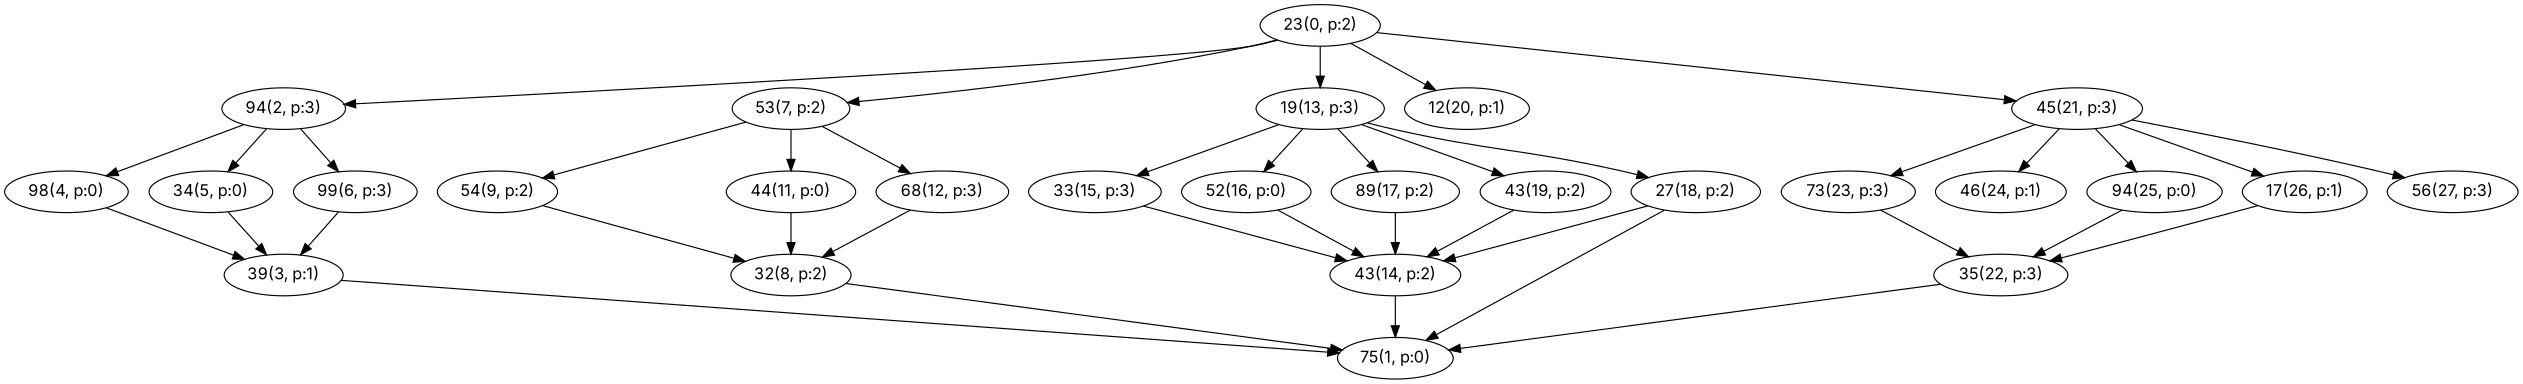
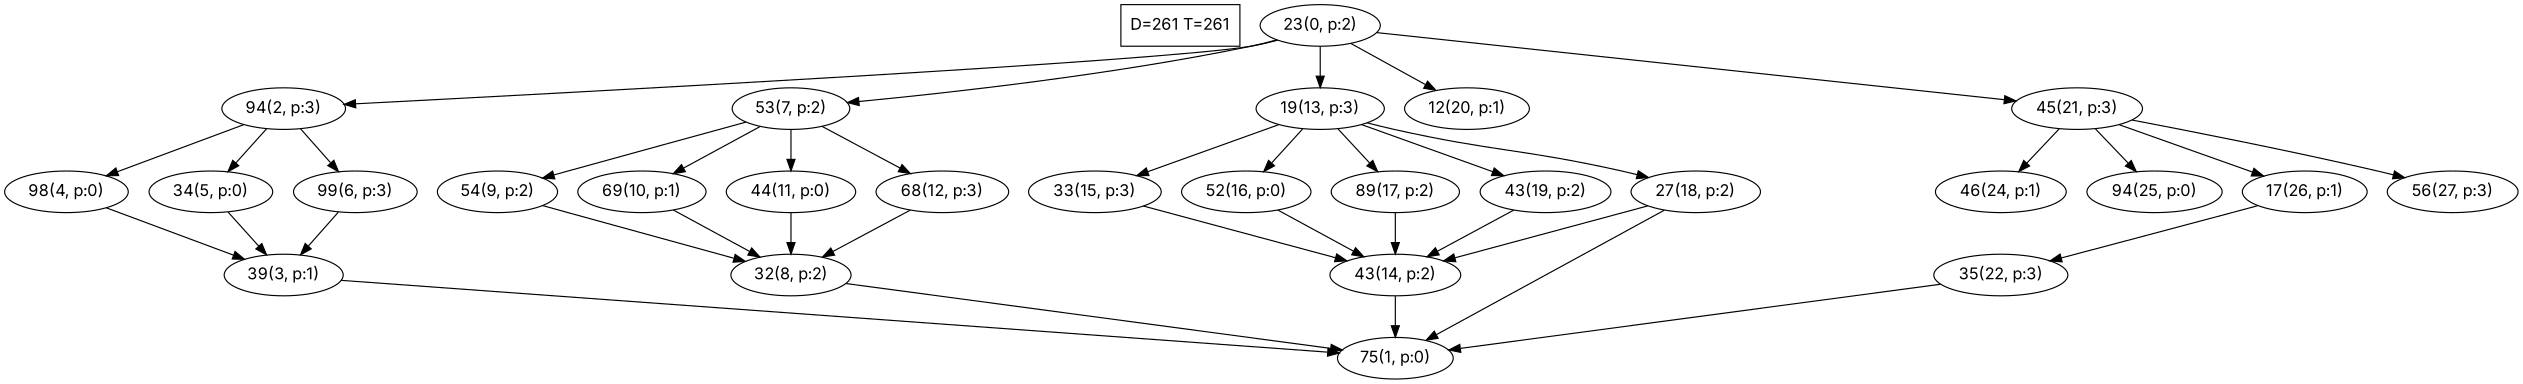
  digraph {
    fontname=Inter
    node [fontname=Inter]
    edge [fontname=Inter]
+   n1 [label="D=261 T=261" shape=box]
    n2 [label="23(0, p:2)"]
    n3 [label="94(2, p:3)"]
    n4 [label="53(7, p:2)"]
    n5 [label="19(13, p:3)"]
    n6 [label="12(20, p:1)"]
    n7 [label="45(21, p:3)"]
    n8 [label="98(4, p:0)"]
    n9 [label="34(5, p:0)"]
    n10 [label="99(6, p:3)"]
    n11 [label="54(9, p:2)"]
+   n12 [label="69(10, p:1)"]
    n13 [label="44(11, p:0)"]
    n14 [label="68(12, p:3)"]
    n15 [label="33(15, p:3)"]
    n16 [label="52(16, p:0)"]
    n17 [label="89(17, p:2)"]
    n18 [label="27(18, p:2)"]
    n19 [label="43(19, p:2)"]
-   n20 [label="73(23, p:3)"]
    n21 [label="46(24, p:1)"]
    n22 [label="94(25, p:0)"]
    n23 [label="17(26, p:1)"]
    n24 [label="56(27, p:3)"]
    n25 [label="75(1, p:0)"]
    n26 [label="39(3, p:1)"]
    n27 [label="32(8, p:2)"]
    n28 [label="43(14, p:2)"]
    n29 [label="35(22, p:3)"]
    n2 -> n3
    n2 -> n4
    n2 -> n5
    n2 -> n6
    n2 -> n7
    n3 -> n8
    n3 -> n9
    n3 -> n10
    n4 -> n11
+   n4 -> n12
    n4 -> n13
    n4 -> n14
    n5 -> n15
    n5 -> n16
    n5 -> n17
    n5 -> n18
    n5 -> n19
-   n7 -> n20
    n7 -> n21
    n7 -> n22
    n7 -> n23
    n7 -> n24
    n8 -> n26
    n9 -> n26
    n10 -> n26
    n11 -> n27
+   n12 -> n27
    n13 -> n27
    n14 -> n27
    n15 -> n28
    n16 -> n28
    n17 -> n28
    n18 -> n25
    n18 -> n28
    n19 -> n28
-   n20 -> n29
-   n22 -> n29
    n23 -> n29
    n26 -> n25
    n27 -> n25
    n28 -> n25
    n29 -> n25
  }
